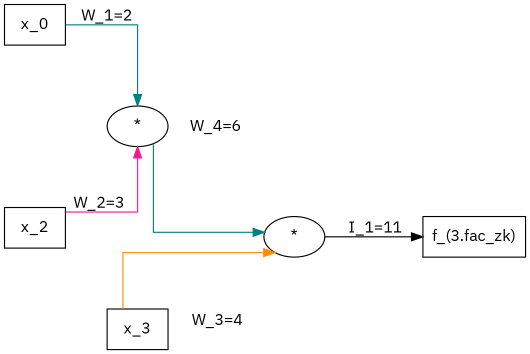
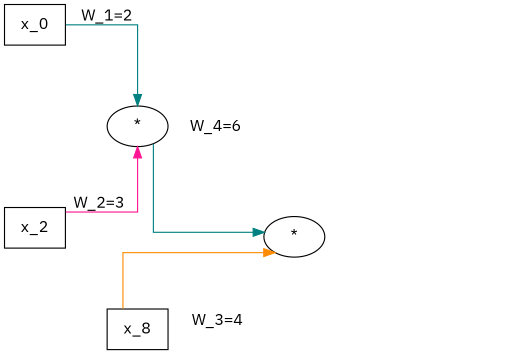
  digraph {
    fontname="IBM Plex Sans"
    forcelabels=true
    nodesep=2.0
    rankdir=LR
    splines=ortho
    node [fontname="IBM Plex Sans" shape=box]
    edge [color=teal fontname="IBM Plex Sans"]
    n1 [label=x_0]
    n2 [label="*" shape=""]
    n3 [label="*" shape=""]
-   n4 [label="f_(3.fac_zk)"]
    n5 [label=x_2]
-   n6 [label=x_3]
+   n6 [label=x_8]
    n1 -> n2 [xlabel="W_1=2 "]
    n2 -> n3 [label="W_4=6"]
-   n3 -> n4 [color=black label=" I_1=11"]
    n5 -> n2 [color=deeppink xlabel="W_2=3 "]
    n6 -> n3 [color=darkorange label=" W_3=4"]
  }
